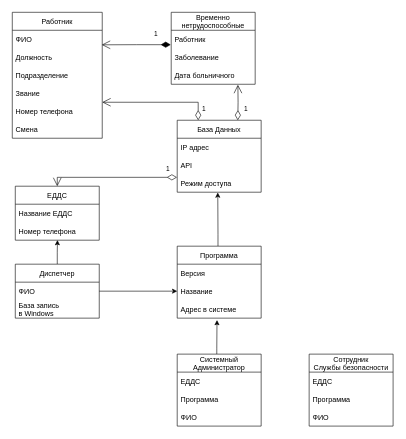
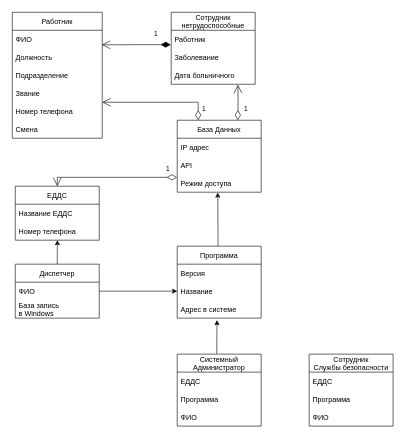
  <mxCell id="0" />
  <mxCell id="1" parent="0" />
  <mxCell id="2" value="" style="edgeStyle=orthogonalEdgeStyle;rounded=0;orthogonalLoop=1;jettySize=auto;html=1;entryX=0.502;entryY=0.994;entryDx=0;entryDy=0;entryPerimeter=0;" edge="1" parent="1" source="3" target="19"><mxGeometry relative="1" as="geometry"><Array as="points" /></mxGeometry></mxCell>
  <mxCell id="3" value="Диспетчер" style="swimlane;fontStyle=0;childLayout=stackLayout;horizontal=1;startSize=30;horizontalStack=0;resizeParent=1;resizeParentMax=0;resizeLast=0;collapsible=1;marginBottom=0;" vertex="1" parent="1"><mxGeometry x="25" y="440" width="140" height="90" as="geometry" /></mxCell>
  <mxCell id="4" value="ФИО" style="text;strokeColor=none;fillColor=none;align=left;verticalAlign=middle;spacingLeft=4;spacingRight=4;overflow=hidden;points=[[0,0.5],[1,0.5]];portConstraint=eastwest;rotatable=0;" vertex="1" parent="3"><mxGeometry y="30" width="140" height="30" as="geometry" /></mxCell>
  <mxCell id="5" value="База запись &#10;в Windows" style="text;strokeColor=none;fillColor=none;align=left;verticalAlign=middle;spacingLeft=4;spacingRight=4;overflow=hidden;points=[[0,0.5],[1,0.5]];portConstraint=eastwest;rotatable=0;" vertex="1" parent="3"><mxGeometry y="60" width="140" height="30" as="geometry" /></mxCell>
  <mxCell id="6" value="Работник" style="swimlane;fontStyle=0;childLayout=stackLayout;horizontal=1;startSize=30;horizontalStack=0;resizeParent=1;resizeParentMax=0;resizeLast=0;collapsible=1;marginBottom=0;" vertex="1" parent="1"><mxGeometry x="20" y="20" width="150" height="210" as="geometry" /></mxCell>
  <mxCell id="7" value="ФИО" style="text;strokeColor=none;fillColor=none;align=left;verticalAlign=middle;spacingLeft=4;spacingRight=4;overflow=hidden;points=[[0,0.5],[1,0.5]];portConstraint=eastwest;rotatable=0;" vertex="1" parent="6"><mxGeometry y="30" width="150" height="30" as="geometry" /></mxCell>
  <mxCell id="8" value="Должность" style="text;strokeColor=none;fillColor=none;align=left;verticalAlign=middle;spacingLeft=4;spacingRight=4;overflow=hidden;points=[[0,0.5],[1,0.5]];portConstraint=eastwest;rotatable=0;" vertex="1" parent="6"><mxGeometry y="60" width="150" height="30" as="geometry" /></mxCell>
  <mxCell id="9" value="Подразделение" style="text;strokeColor=none;fillColor=none;align=left;verticalAlign=middle;spacingLeft=4;spacingRight=4;overflow=hidden;points=[[0,0.5],[1,0.5]];portConstraint=eastwest;rotatable=0;" vertex="1" parent="6"><mxGeometry y="90" width="150" height="30" as="geometry" /></mxCell>
  <mxCell id="10" value="Звание" style="text;strokeColor=none;fillColor=none;align=left;verticalAlign=middle;spacingLeft=4;spacingRight=4;overflow=hidden;points=[[0,0.5],[1,0.5]];portConstraint=eastwest;rotatable=0;" vertex="1" parent="6"><mxGeometry y="120" width="150" height="30" as="geometry" /></mxCell>
  <mxCell id="11" value="Номер телефона" style="text;strokeColor=none;fillColor=none;align=left;verticalAlign=middle;spacingLeft=4;spacingRight=4;overflow=hidden;points=[[0,0.5],[1,0.5]];portConstraint=eastwest;rotatable=0;" vertex="1" parent="6"><mxGeometry y="150" width="150" height="30" as="geometry" /></mxCell>
  <mxCell id="12" value="Смена" style="text;strokeColor=none;fillColor=none;align=left;verticalAlign=middle;spacingLeft=4;spacingRight=4;overflow=hidden;points=[[0,0.5],[1,0.5]];portConstraint=eastwest;rotatable=0;" vertex="1" parent="6"><mxGeometry y="180" width="150" height="30" as="geometry" /></mxCell>
- <mxCell id="13" value="Временно &#10;нетрудоспособные" style="swimlane;fontStyle=0;childLayout=stackLayout;horizontal=1;startSize=30;horizontalStack=0;resizeParent=1;resizeParentMax=0;resizeLast=0;collapsible=1;marginBottom=0;" vertex="1" parent="1"><mxGeometry x="285" y="20" width="140" height="120" as="geometry" /></mxCell>
+ <mxCell id="13" value="Сотрудник &#10;нетрудоспособные" style="swimlane;fontStyle=0;childLayout=stackLayout;horizontal=1;startSize=30;horizontalStack=0;resizeParent=1;resizeParentMax=0;resizeLast=0;collapsible=1;marginBottom=0;" vertex="1" parent="1"><mxGeometry x="285" y="20" width="140" height="120" as="geometry" /></mxCell>
  <mxCell id="14" value="Работник" style="text;strokeColor=none;fillColor=none;align=left;verticalAlign=middle;spacingLeft=4;spacingRight=4;overflow=hidden;points=[[0,0.5],[1,0.5]];portConstraint=eastwest;rotatable=0;" vertex="1" parent="13"><mxGeometry y="30" width="140" height="30" as="geometry" /></mxCell>
  <mxCell id="15" value="Заболевание" style="text;strokeColor=none;fillColor=none;align=left;verticalAlign=middle;spacingLeft=4;spacingRight=4;overflow=hidden;points=[[0,0.5],[1,0.5]];portConstraint=eastwest;rotatable=0;" vertex="1" parent="13"><mxGeometry y="60" width="140" height="30" as="geometry" /></mxCell>
  <mxCell id="16" value="Дата больничного" style="text;strokeColor=none;fillColor=none;align=left;verticalAlign=middle;spacingLeft=4;spacingRight=4;overflow=hidden;points=[[0,0.5],[1,0.5]];portConstraint=eastwest;rotatable=0;" vertex="1" parent="13"><mxGeometry y="90" width="140" height="30" as="geometry" /></mxCell>
  <mxCell id="17" value="ЕДДС" style="swimlane;fontStyle=0;childLayout=stackLayout;horizontal=1;startSize=30;horizontalStack=0;resizeParent=1;resizeParentMax=0;resizeLast=0;collapsible=1;marginBottom=0;" vertex="1" parent="1"><mxGeometry x="25" y="310" width="140" height="90" as="geometry" /></mxCell>
  <mxCell id="18" value="Название ЕДДС" style="text;strokeColor=none;fillColor=none;align=left;verticalAlign=middle;spacingLeft=4;spacingRight=4;overflow=hidden;points=[[0,0.5],[1,0.5]];portConstraint=eastwest;rotatable=0;" vertex="1" parent="17"><mxGeometry y="30" width="140" height="30" as="geometry" /></mxCell>
  <mxCell id="19" value="Номер телефона" style="text;strokeColor=none;fillColor=none;align=left;verticalAlign=middle;spacingLeft=4;spacingRight=4;overflow=hidden;points=[[0,0.5],[1,0.5]];portConstraint=eastwest;rotatable=0;" vertex="1" parent="17"><mxGeometry y="60" width="140" height="30" as="geometry" /></mxCell>
  <mxCell id="20" value="" style="edgeStyle=orthogonalEdgeStyle;rounded=0;orthogonalLoop=1;jettySize=auto;html=1;entryX=0.474;entryY=1.106;entryDx=0;entryDy=0;entryPerimeter=0;" edge="1" parent="1" source="21" target="33"><mxGeometry relative="1" as="geometry"><Array as="points"><mxPoint x="361" y="580" /><mxPoint x="361" y="580" /></Array></mxGeometry></mxCell>
  <mxCell id="21" value="Системный &#10;Администратор" style="swimlane;fontStyle=0;childLayout=stackLayout;horizontal=1;startSize=30;horizontalStack=0;resizeParent=1;resizeParentMax=0;resizeLast=0;collapsible=1;marginBottom=0;" vertex="1" parent="1"><mxGeometry x="295" y="590" width="140" height="120" as="geometry" /></mxCell>
  <mxCell id="22" value="ЕДДС" style="text;strokeColor=none;fillColor=none;align=left;verticalAlign=middle;spacingLeft=4;spacingRight=4;overflow=hidden;points=[[0,0.5],[1,0.5]];portConstraint=eastwest;rotatable=0;" vertex="1" parent="21"><mxGeometry y="30" width="140" height="30" as="geometry" /></mxCell>
  <mxCell id="23" value="Программа" style="text;strokeColor=none;fillColor=none;align=left;verticalAlign=middle;spacingLeft=4;spacingRight=4;overflow=hidden;points=[[0,0.5],[1,0.5]];portConstraint=eastwest;rotatable=0;" vertex="1" parent="21"><mxGeometry y="60" width="140" height="30" as="geometry" /></mxCell>
  <mxCell id="24" value="ФИО" style="text;strokeColor=none;fillColor=none;align=left;verticalAlign=middle;spacingLeft=4;spacingRight=4;overflow=hidden;points=[[0,0.5],[1,0.5]];portConstraint=eastwest;rotatable=0;" vertex="1" parent="21"><mxGeometry y="90" width="140" height="30" as="geometry" /></mxCell>
  <mxCell id="25" value="Сотрудник&#10;Службы безопасности" style="swimlane;fontStyle=0;childLayout=stackLayout;horizontal=1;startSize=30;horizontalStack=0;resizeParent=1;resizeParentMax=0;resizeLast=0;collapsible=1;marginBottom=0;" vertex="1" parent="1"><mxGeometry x="515" y="590" width="140" height="120" as="geometry" /></mxCell>
  <mxCell id="26" value="ЕДДС" style="text;strokeColor=none;fillColor=none;align=left;verticalAlign=middle;spacingLeft=4;spacingRight=4;overflow=hidden;points=[[0,0.5],[1,0.5]];portConstraint=eastwest;rotatable=0;" vertex="1" parent="25"><mxGeometry y="30" width="140" height="30" as="geometry" /></mxCell>
  <mxCell id="27" value="Программа" style="text;strokeColor=none;fillColor=none;align=left;verticalAlign=middle;spacingLeft=4;spacingRight=4;overflow=hidden;points=[[0,0.5],[1,0.5]];portConstraint=eastwest;rotatable=0;" vertex="1" parent="25"><mxGeometry y="60" width="140" height="30" as="geometry" /></mxCell>
  <mxCell id="28" value="ФИО" style="text;strokeColor=none;fillColor=none;align=left;verticalAlign=middle;spacingLeft=4;spacingRight=4;overflow=hidden;points=[[0,0.5],[1,0.5]];portConstraint=eastwest;rotatable=0;" vertex="1" parent="25"><mxGeometry y="90" width="140" height="30" as="geometry" /></mxCell>
  <mxCell id="29" value="" style="edgeStyle=orthogonalEdgeStyle;rounded=0;orthogonalLoop=1;jettySize=auto;html=1;entryX=0.483;entryY=1.017;entryDx=0;entryDy=0;entryPerimeter=0;" edge="1" parent="1" source="30" target="37"><mxGeometry relative="1" as="geometry"><Array as="points"><mxPoint x="363" y="390" /><mxPoint x="363" y="390" /></Array></mxGeometry></mxCell>
  <mxCell id="30" value="Программа" style="swimlane;fontStyle=0;childLayout=stackLayout;horizontal=1;startSize=30;horizontalStack=0;resizeParent=1;resizeParentMax=0;resizeLast=0;collapsible=1;marginBottom=0;" vertex="1" parent="1"><mxGeometry x="295" y="410" width="140" height="120" as="geometry" /></mxCell>
  <mxCell id="31" value="Версия" style="text;strokeColor=none;fillColor=none;align=left;verticalAlign=middle;spacingLeft=4;spacingRight=4;overflow=hidden;points=[[0,0.5],[1,0.5]];portConstraint=eastwest;rotatable=0;" vertex="1" parent="30"><mxGeometry y="30" width="140" height="30" as="geometry" /></mxCell>
  <mxCell id="32" value="Название" style="text;strokeColor=none;fillColor=none;align=left;verticalAlign=middle;spacingLeft=4;spacingRight=4;overflow=hidden;points=[[0,0.5],[1,0.5]];portConstraint=eastwest;rotatable=0;" vertex="1" parent="30"><mxGeometry y="60" width="140" height="30" as="geometry" /></mxCell>
  <mxCell id="33" value="Адрес в системе" style="text;strokeColor=none;fillColor=none;align=left;verticalAlign=middle;spacingLeft=4;spacingRight=4;overflow=hidden;points=[[0,0.5],[1,0.5]];portConstraint=eastwest;rotatable=0;" vertex="1" parent="30"><mxGeometry y="90" width="140" height="30" as="geometry" /></mxCell>
  <mxCell id="34" value="База Данных" style="swimlane;fontStyle=0;childLayout=stackLayout;horizontal=1;startSize=30;horizontalStack=0;resizeParent=1;resizeParentMax=0;resizeLast=0;collapsible=1;marginBottom=0;" vertex="1" parent="1"><mxGeometry x="295" y="200" width="140" height="120" as="geometry" /></mxCell>
  <mxCell id="35" value="IP адрес" style="text;strokeColor=none;fillColor=none;align=left;verticalAlign=middle;spacingLeft=4;spacingRight=4;overflow=hidden;points=[[0,0.5],[1,0.5]];portConstraint=eastwest;rotatable=0;" vertex="1" parent="34"><mxGeometry y="30" width="140" height="30" as="geometry" /></mxCell>
  <mxCell id="36" value="API" style="text;strokeColor=none;fillColor=none;align=left;verticalAlign=middle;spacingLeft=4;spacingRight=4;overflow=hidden;points=[[0,0.5],[1,0.5]];portConstraint=eastwest;rotatable=0;" vertex="1" parent="34"><mxGeometry y="60" width="140" height="30" as="geometry" /></mxCell>
  <mxCell id="37" value="Режим доступа" style="text;strokeColor=none;fillColor=none;align=left;verticalAlign=middle;spacingLeft=4;spacingRight=4;overflow=hidden;points=[[0,0.5],[1,0.5]];portConstraint=eastwest;rotatable=0;" vertex="1" parent="34"><mxGeometry y="90" width="140" height="30" as="geometry" /></mxCell>
  <mxCell id="38" value="1" style="endArrow=open;html=1;endSize=12;startArrow=diamondThin;startSize=14;startFill=0;edgeStyle=orthogonalEdgeStyle;align=left;verticalAlign=bottom;rounded=0;exitX=-0.003;exitY=0.173;exitDx=0;exitDy=0;exitPerimeter=0;entryX=0.5;entryY=0;entryDx=0;entryDy=0;" edge="1" parent="1" source="37" target="17"><mxGeometry x="-0.817" y="-5" relative="1" as="geometry"><mxPoint x="105" y="470" as="sourcePoint" /><mxPoint x="265" y="470" as="targetPoint" /><mxPoint as="offset" /></mxGeometry></mxCell>
  <mxCell id="39" value="1" style="endArrow=open;html=1;endSize=12;startArrow=diamondThin;startSize=14;startFill=0;edgeStyle=orthogonalEdgeStyle;align=left;verticalAlign=bottom;rounded=0;exitX=0.25;exitY=0;exitDx=0;exitDy=0;" edge="1" parent="1"><mxGeometry x="-0.895" y="-5" relative="1" as="geometry"><mxPoint x="330" y="200" as="sourcePoint" /><mxPoint x="170" y="170" as="targetPoint" /><Array as="points"><mxPoint x="330" y="170" /><mxPoint x="170" y="170" /></Array><mxPoint as="offset" /></mxGeometry></mxCell>
  <mxCell id="40" value="1" style="endArrow=open;html=1;endSize=12;startArrow=diamondThin;startSize=14;startFill=0;edgeStyle=orthogonalEdgeStyle;align=left;verticalAlign=bottom;rounded=0;entryX=0.794;entryY=1.027;entryDx=0;entryDy=0;entryPerimeter=0;" edge="1" parent="1" target="16"><mxGeometry x="-0.663" y="-9" relative="1" as="geometry"><mxPoint x="396" y="200" as="sourcePoint" /><mxPoint x="715" y="140" as="targetPoint" /><mxPoint as="offset" /></mxGeometry></mxCell>
  <mxCell id="41" value="1" style="endArrow=open;html=1;endSize=12;startArrow=diamondThin;startSize=14;startFill=1;edgeStyle=orthogonalEdgeStyle;align=left;verticalAlign=bottom;rounded=0;exitX=-0.005;exitY=0.801;exitDx=0;exitDy=0;exitPerimeter=0;entryX=0.995;entryY=0.807;entryDx=0;entryDy=0;entryPerimeter=0;" edge="1" parent="1" source="14" target="7"><mxGeometry x="-0.491" y="-9" relative="1" as="geometry"><mxPoint x="165" y="0" as="sourcePoint" /><mxPoint x="325" y="0" as="targetPoint" /><mxPoint as="offset" /></mxGeometry></mxCell>
  <mxCell id="42" value="" style="edgeStyle=orthogonalEdgeStyle;rounded=0;orthogonalLoop=1;jettySize=auto;html=1;entryX=0;entryY=0.5;entryDx=0;entryDy=0;" edge="1" parent="1" source="4" target="32"><mxGeometry relative="1" as="geometry" /></mxCell>
